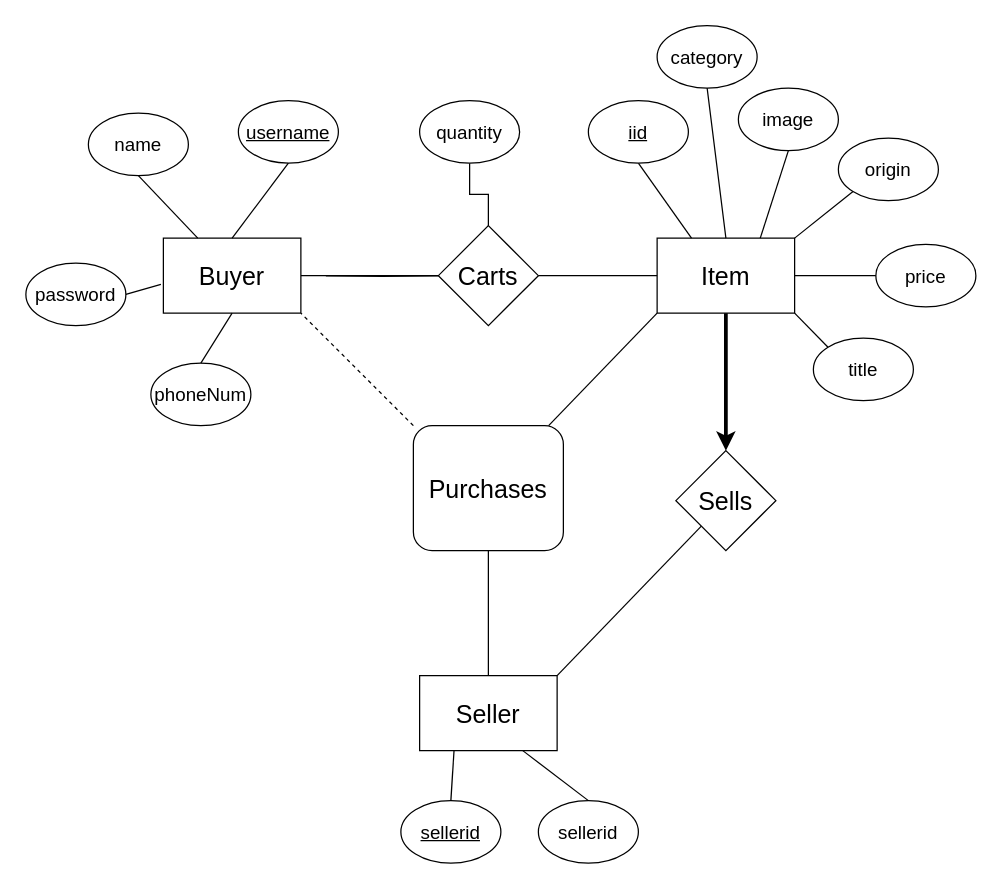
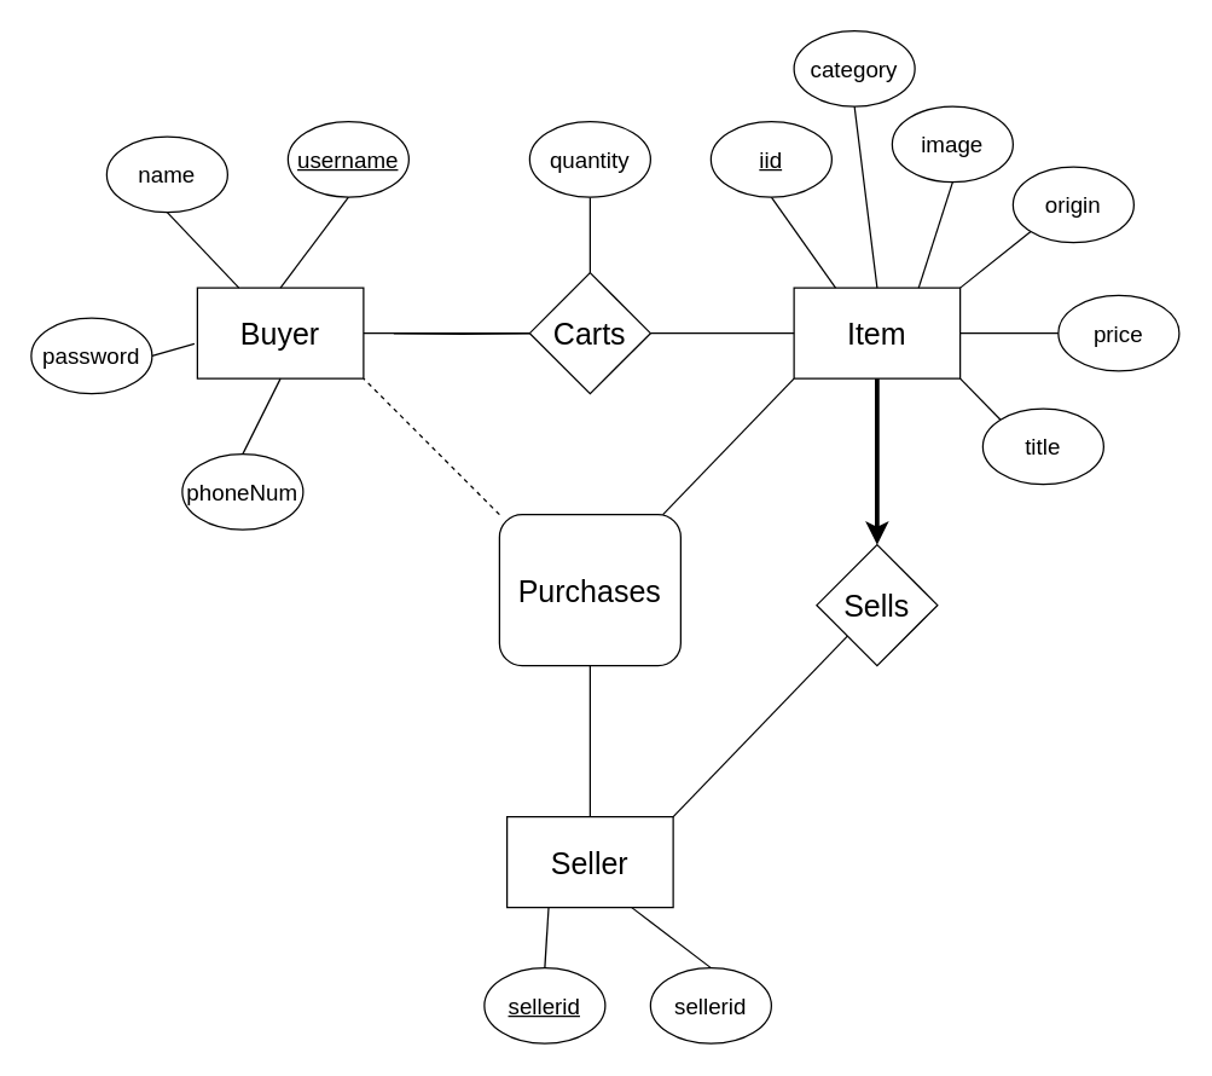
  <mxCell id="0" />
  <mxCell id="1" parent="0" />
  <mxCell id="2" value="" style="edgeStyle=orthogonalEdgeStyle;rounded=0;orthogonalLoop=1;jettySize=auto;html=1;endArrow=none;endFill=0;" edge="1" parent="1" target="9"><mxGeometry relative="1" as="geometry"><mxPoint x="260" y="220" as="sourcePoint" /></mxGeometry></mxCell>
  <mxCell id="3" value="&lt;font style=&quot;font-size: 20px&quot;&gt;Sells&lt;/font&gt;" style="rhombus;whiteSpace=wrap;html=1;" vertex="1" parent="1"><mxGeometry x="540" y="360" width="80" height="80" as="geometry" /></mxCell>
  <mxCell id="4" value="&lt;font style=&quot;font-size: 20px&quot;&gt;Purchases&lt;/font&gt;" style="whiteSpace=wrap;html=1;rounded=1;" vertex="1" parent="1"><mxGeometry x="330" y="340" width="120" height="100" as="geometry" /></mxCell>
  <mxCell id="5" value="" style="endArrow=none;html=1;exitX=1;exitY=0;exitDx=0;exitDy=0;endFill=0;" edge="1" parent="1" source="16" target="3"><mxGeometry width="50" height="50" relative="1" as="geometry"><mxPoint x="435" y="550" as="sourcePoint" /><mxPoint x="450" y="500" as="targetPoint" /></mxGeometry></mxCell>
  <mxCell id="6" value="" style="endArrow=none;html=1;entryX=0.5;entryY=1;entryDx=0;entryDy=0;exitX=0.5;exitY=0;exitDx=0;exitDy=0;endFill=0;startArrow=classic;startFill=1;strokeWidth=3;" edge="1" parent="1" source="3" target="15"><mxGeometry width="50" height="50" relative="1" as="geometry"><mxPoint x="410" y="560" as="sourcePoint" /><mxPoint x="580" y="265" as="targetPoint" /></mxGeometry></mxCell>
  <mxCell id="7" style="edgeStyle=orthogonalEdgeStyle;rounded=0;orthogonalLoop=1;jettySize=auto;html=1;endArrow=none;endFill=0;" edge="1" parent="1" source="9"><mxGeometry relative="1" as="geometry"><mxPoint x="260" y="220" as="targetPoint" /></mxGeometry></mxCell>
  <mxCell id="8" style="edgeStyle=orthogonalEdgeStyle;rounded=0;orthogonalLoop=1;jettySize=auto;html=1;endArrow=none;endFill=0;entryX=0;entryY=0.5;entryDx=0;entryDy=0;" edge="1" parent="1" source="9"><mxGeometry relative="1" as="geometry"><mxPoint x="535" y="220" as="targetPoint" /></mxGeometry></mxCell>
  <mxCell id="9" value="&lt;font style=&quot;font-size: 20px&quot;&gt;Carts&lt;/font&gt;" style="rhombus;whiteSpace=wrap;html=1;" vertex="1" parent="1"><mxGeometry x="350" y="180" width="80" height="80" as="geometry" /></mxCell>
  <mxCell id="10" value="" style="endArrow=none;html=1;entryX=0;entryY=1;entryDx=0;entryDy=0;" edge="1" parent="1" source="4" target="15"><mxGeometry width="50" height="50" relative="1" as="geometry"><mxPoint x="400" y="550" as="sourcePoint" /><mxPoint x="535" y="265" as="targetPoint" /></mxGeometry></mxCell>
  <mxCell id="11" value="" style="endArrow=none;html=1;entryX=0.5;entryY=1;entryDx=0;entryDy=0;exitX=0.5;exitY=0;exitDx=0;exitDy=0;" edge="1" parent="1" source="16" target="4"><mxGeometry width="50" height="50" relative="1" as="geometry"><mxPoint x="510" y="560" as="sourcePoint" /><mxPoint x="545" y="275" as="targetPoint" /></mxGeometry></mxCell>
  <mxCell id="12" value="" style="endArrow=none;html=1;entryX=1;entryY=1;entryDx=0;entryDy=0;exitX=0;exitY=0;exitDx=0;exitDy=0;dashed=1;" edge="1" parent="1" source="4" target="14"><mxGeometry width="50" height="50" relative="1" as="geometry"><mxPoint x="459.88" y="364.9" as="sourcePoint" /><mxPoint x="260" y="265" as="targetPoint" /></mxGeometry></mxCell>
  <mxCell id="13" value="" style="edgeStyle=orthogonalEdgeStyle;rounded=0;orthogonalLoop=1;jettySize=auto;html=1;startArrow=none;startFill=0;endArrow=none;endFill=0;strokeWidth=1;" edge="1" parent="1" source="14" target="9"><mxGeometry relative="1" as="geometry" /></mxCell>
  <mxCell id="14" value="&lt;font style=&quot;font-size: 20px&quot;&gt;Buyer&lt;/font&gt;" style="rounded=0;whiteSpace=wrap;html=1;" vertex="1" parent="1"><mxGeometry x="130" y="190" width="110" height="60" as="geometry" /></mxCell>
  <mxCell id="15" value="&lt;font style=&quot;font-size: 20px&quot;&gt;Item&lt;/font&gt;" style="rounded=0;whiteSpace=wrap;html=1;" vertex="1" parent="1"><mxGeometry x="525" y="190" width="110" height="60" as="geometry" /></mxCell>
  <mxCell id="16" value="&lt;font style=&quot;font-size: 20px&quot;&gt;Seller&lt;/font&gt;" style="rounded=0;whiteSpace=wrap;html=1;" vertex="1" parent="1"><mxGeometry x="335" y="540" width="110" height="60" as="geometry" /></mxCell>
  <mxCell id="17" value="&lt;font style=&quot;font-size: 15px&quot;&gt;&lt;u&gt;username&lt;/u&gt;&lt;/font&gt;" style="ellipse;whiteSpace=wrap;html=1;" vertex="1" parent="1"><mxGeometry x="190" y="80" width="80" height="50" as="geometry" /></mxCell>
  <mxCell id="18" value="&lt;font style=&quot;font-size: 15px&quot;&gt;name&lt;/font&gt;" style="ellipse;whiteSpace=wrap;html=1;" vertex="1" parent="1"><mxGeometry x="70" y="90" width="80" height="50" as="geometry" /></mxCell>
  <mxCell id="19" value="&lt;font style=&quot;font-size: 15px&quot;&gt;password&lt;/font&gt;" style="ellipse;whiteSpace=wrap;html=1;" vertex="1" parent="1"><mxGeometry x="20" y="210" width="80" height="50" as="geometry" /></mxCell>
- <mxCell id="20" value="&lt;font style=&quot;font-size: 15px&quot;&gt;phoneNum&lt;/font&gt;" style="ellipse;whiteSpace=wrap;html=1;" vertex="1" parent="1"><mxGeometry x="120" y="290" width="80" height="50" as="geometry" /></mxCell>
+ <mxCell id="20" value="&lt;font style=&quot;font-size: 15px&quot;&gt;phoneNum&lt;/font&gt;" style="ellipse;whiteSpace=wrap;html=1;" vertex="1" parent="1"><mxGeometry x="120" y="300" width="80" height="50" as="geometry" /></mxCell>
  <mxCell id="21" value="" style="endArrow=none;html=1;entryX=0.5;entryY=1;entryDx=0;entryDy=0;exitX=0.5;exitY=0;exitDx=0;exitDy=0;" edge="1" parent="1" source="14" target="17"><mxGeometry width="50" height="50" relative="1" as="geometry"><mxPoint x="370" y="375" as="sourcePoint" /><mxPoint x="250" y="260" as="targetPoint" /></mxGeometry></mxCell>
  <mxCell id="22" value="" style="endArrow=none;html=1;entryX=0.5;entryY=1;entryDx=0;entryDy=0;exitX=0.25;exitY=0;exitDx=0;exitDy=0;" edge="1" parent="1" source="14" target="18"><mxGeometry width="50" height="50" relative="1" as="geometry"><mxPoint x="195" y="200" as="sourcePoint" /><mxPoint x="240" y="140" as="targetPoint" /></mxGeometry></mxCell>
  <mxCell id="23" value="" style="endArrow=none;html=1;entryX=1;entryY=0.5;entryDx=0;entryDy=0;exitX=-0.018;exitY=0.617;exitDx=0;exitDy=0;exitPerimeter=0;" edge="1" parent="1" source="14" target="19"><mxGeometry width="50" height="50" relative="1" as="geometry"><mxPoint x="167.5" y="200" as="sourcePoint" /><mxPoint x="120" y="150" as="targetPoint" /></mxGeometry></mxCell>
  <mxCell id="24" value="" style="endArrow=none;html=1;entryX=0.5;entryY=1;entryDx=0;entryDy=0;exitX=0.5;exitY=0;exitDx=0;exitDy=0;" edge="1" parent="1" source="20" target="14"><mxGeometry width="50" height="50" relative="1" as="geometry"><mxPoint x="177.5" y="210" as="sourcePoint" /><mxPoint x="130" y="160" as="targetPoint" /></mxGeometry></mxCell>
  <mxCell id="25" value="" style="endArrow=none;html=1;exitX=0.25;exitY=0;exitDx=0;exitDy=0;entryX=0.5;entryY=1;entryDx=0;entryDy=0;" edge="1" parent="1" source="15" target="26"><mxGeometry width="50" height="50" relative="1" as="geometry"><mxPoint x="187.5" y="220" as="sourcePoint" /><mxPoint x="553" y="130" as="targetPoint" /></mxGeometry></mxCell>
  <mxCell id="26" value="&lt;font style=&quot;font-size: 15px&quot;&gt;&lt;u&gt;iid&lt;/u&gt;&lt;/font&gt;" style="ellipse;whiteSpace=wrap;html=1;" vertex="1" parent="1"><mxGeometry x="470" y="80" width="80" height="50" as="geometry" /></mxCell>
  <mxCell id="27" value="&lt;font style=&quot;font-size: 15px&quot;&gt;category&lt;/font&gt;" style="ellipse;whiteSpace=wrap;html=1;" vertex="1" parent="1"><mxGeometry x="525" y="20" width="80" height="50" as="geometry" /></mxCell>
  <mxCell id="28" value="" style="endArrow=none;html=1;exitX=0.5;exitY=0;exitDx=0;exitDy=0;entryX=0.5;entryY=1;entryDx=0;entryDy=0;" edge="1" parent="1" source="15" target="27"><mxGeometry width="50" height="50" relative="1" as="geometry"><mxPoint x="562.5" y="200" as="sourcePoint" /><mxPoint x="520" y="140" as="targetPoint" /></mxGeometry></mxCell>
  <mxCell id="29" value="&lt;font style=&quot;font-size: 15px&quot;&gt;image&lt;/font&gt;" style="ellipse;whiteSpace=wrap;html=1;" vertex="1" parent="1"><mxGeometry x="590" y="70" width="80" height="50" as="geometry" /></mxCell>
  <mxCell id="30" value="&lt;font style=&quot;font-size: 15px&quot;&gt;origin&lt;/font&gt;" style="ellipse;whiteSpace=wrap;html=1;" vertex="1" parent="1"><mxGeometry x="670" y="110" width="80" height="50" as="geometry" /></mxCell>
  <mxCell id="31" value="&lt;font style=&quot;font-size: 15px&quot;&gt;price&lt;/font&gt;&lt;span style=&quot;color: rgba(0 , 0 , 0 , 0) ; font-family: monospace ; font-size: 0px&quot;&gt;%3CmxGraphModel%3E%3Croot%3E%3CmxCell%20id%3D%220%22%2F%3E%3CmxCell%20id%3D%221%22%20parent%3D%220%22%2F%3E%3CmxCell%20id%3D%222%22%20value%3D%22%26lt%3Bfont%20style%3D%26quot%3Bfont-size%3A%2015px%26quot%3B%26gt%3Bcategory%26lt%3B%2Ffont%26gt%3B%22%20style%3D%22ellipse%3BwhiteSpace%3Dwrap%3Bhtml%3D1%3B%22%20vertex%3D%221%22%20parent%3D%221%22%3E%3CmxGeometry%20x%3D%22620%22%20y%3D%22170%22%20width%3D%2280%22%20height%3D%2250%22%20as%3D%22geometry%22%2F%3E%3C%2FmxCell%3E%3C%2Froot%3E%3C%2FmxGraphModel%3E&lt;/span&gt;" style="ellipse;whiteSpace=wrap;html=1;" vertex="1" parent="1"><mxGeometry x="700" y="195" width="80" height="50" as="geometry" /></mxCell>
  <mxCell id="32" value="&lt;font style=&quot;font-size: 15px&quot;&gt;title&lt;/font&gt;" style="ellipse;whiteSpace=wrap;html=1;" vertex="1" parent="1"><mxGeometry x="650" y="270" width="80" height="50" as="geometry" /></mxCell>
  <mxCell id="33" value="" style="endArrow=none;html=1;exitX=0.75;exitY=0;exitDx=0;exitDy=0;entryX=0.5;entryY=1;entryDx=0;entryDy=0;" edge="1" parent="1" source="15" target="29"><mxGeometry width="50" height="50" relative="1" as="geometry"><mxPoint x="590" y="200" as="sourcePoint" /><mxPoint x="560" y="70" as="targetPoint" /></mxGeometry></mxCell>
  <mxCell id="34" value="" style="endArrow=none;html=1;exitX=1;exitY=0;exitDx=0;exitDy=0;entryX=0;entryY=1;entryDx=0;entryDy=0;" edge="1" parent="1" source="15" target="30"><mxGeometry width="50" height="50" relative="1" as="geometry"><mxPoint x="600" y="210" as="sourcePoint" /><mxPoint x="570" y="80" as="targetPoint" /></mxGeometry></mxCell>
  <mxCell id="35" value="" style="endArrow=none;html=1;entryX=0;entryY=0.5;entryDx=0;entryDy=0;exitX=1;exitY=0.5;exitDx=0;exitDy=0;" edge="1" parent="1" source="15" target="31"><mxGeometry width="50" height="50" relative="1" as="geometry"><mxPoint x="640" y="220" as="sourcePoint" /><mxPoint x="580" y="90" as="targetPoint" /></mxGeometry></mxCell>
  <mxCell id="36" value="" style="endArrow=none;html=1;entryX=0;entryY=0;entryDx=0;entryDy=0;exitX=1;exitY=1;exitDx=0;exitDy=0;" edge="1" parent="1" source="15" target="32"><mxGeometry width="50" height="50" relative="1" as="geometry"><mxPoint x="640" y="250" as="sourcePoint" /><mxPoint x="590" y="100" as="targetPoint" /></mxGeometry></mxCell>
  <mxCell id="37" value="&lt;font style=&quot;font-size: 15px&quot;&gt;&lt;u&gt;sellerid&lt;/u&gt;&lt;/font&gt;" style="ellipse;whiteSpace=wrap;html=1;" vertex="1" parent="1"><mxGeometry x="320" y="640" width="80" height="50" as="geometry" /></mxCell>
  <mxCell id="38" value="" style="endArrow=none;html=1;exitX=0.25;exitY=1;exitDx=0;exitDy=0;entryX=0.5;entryY=0;entryDx=0;entryDy=0;" edge="1" parent="1" source="16" target="37"><mxGeometry width="50" height="50" relative="1" as="geometry"><mxPoint x="562.5" y="200" as="sourcePoint" /><mxPoint x="520" y="140" as="targetPoint" /></mxGeometry></mxCell>
  <mxCell id="39" value="&lt;font style=&quot;font-size: 15px&quot;&gt;sellerid&lt;/font&gt;" style="ellipse;whiteSpace=wrap;html=1;" vertex="1" parent="1"><mxGeometry x="430" y="640" width="80" height="50" as="geometry" /></mxCell>
  <mxCell id="40" value="" style="endArrow=none;html=1;exitX=0.75;exitY=1;exitDx=0;exitDy=0;entryX=0.5;entryY=0;entryDx=0;entryDy=0;" edge="1" parent="1" source="16" target="39"><mxGeometry width="50" height="50" relative="1" as="geometry"><mxPoint x="372.5" y="610" as="sourcePoint" /><mxPoint x="380" y="650" as="targetPoint" /></mxGeometry></mxCell>
  <mxCell id="41" style="edgeStyle=orthogonalEdgeStyle;rounded=0;orthogonalLoop=1;jettySize=auto;html=1;entryX=0.5;entryY=0;entryDx=0;entryDy=0;startArrow=none;startFill=0;endArrow=none;endFill=0;strokeWidth=1;" edge="1" parent="1" source="42" target="9"><mxGeometry relative="1" as="geometry" /></mxCell>
- <mxCell id="42" value="&lt;font style=&quot;font-size: 15px&quot;&gt;quantity&lt;/font&gt;" style="ellipse;whiteSpace=wrap;html=1;" vertex="1" parent="1"><mxGeometry x="335" y="80" width="80" height="50" as="geometry" /></mxCell>
+ <mxCell id="42" value="&lt;font style=&quot;font-size: 15px&quot;&gt;quantity&lt;/font&gt;" style="ellipse;whiteSpace=wrap;html=1;" vertex="1" parent="1"><mxGeometry x="350" y="80" width="80" height="50" as="geometry" /></mxCell>
